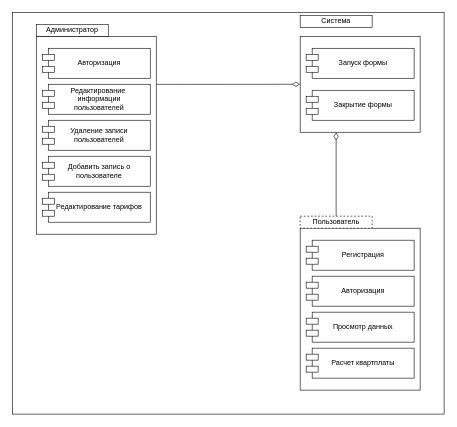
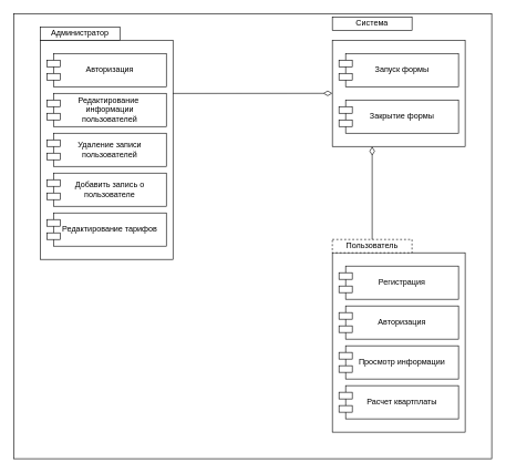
  <mxCell id="0" />
  <mxCell id="1" parent="0" />
  <mxCell id="2" value="" style="rounded=0;whiteSpace=wrap;html=1;" vertex="1" parent="1"><mxGeometry x="20" y="20" width="720" height="670" as="geometry" /></mxCell>
  <mxCell id="3" value="" style="rounded=0;whiteSpace=wrap;html=1;" vertex="1" parent="1"><mxGeometry x="500" y="60" width="200" height="160" as="geometry" /></mxCell>
  <mxCell id="4" value="" style="rounded=0;whiteSpace=wrap;html=1;" vertex="1" parent="1"><mxGeometry x="60" y="60" width="200" height="330" as="geometry" /></mxCell>
  <mxCell id="5" value="" style="rounded=0;whiteSpace=wrap;html=1;" vertex="1" parent="1"><mxGeometry x="500" y="380" width="200" height="270" as="geometry" /></mxCell>
  <mxCell id="6" value="Администратор" style="rounded=0;whiteSpace=wrap;html=1;" vertex="1" parent="1"><mxGeometry x="60" y="40" width="120" height="20" as="geometry" /></mxCell>
  <mxCell id="7" value="Система" style="rounded=0;whiteSpace=wrap;html=1;" vertex="1" parent="1"><mxGeometry x="500" y="25" width="120" height="20" as="geometry" /></mxCell>
  <mxCell id="8" value="Пользователь" style="rounded=0;whiteSpace=wrap;html=1;dashed=1;" vertex="1" parent="1"><mxGeometry x="500" y="360" width="120" height="20" as="geometry" /></mxCell>
  <mxCell id="9" value="Запуск формы" style="rounded=0;whiteSpace=wrap;html=1;" vertex="1" parent="1"><mxGeometry x="520" y="80" width="170" height="50" as="geometry" /></mxCell>
  <mxCell id="10" value="" style="rounded=0;whiteSpace=wrap;html=1;" vertex="1" parent="1"><mxGeometry x="510" y="90" width="20" height="10" as="geometry" /></mxCell>
  <mxCell id="11" value="" style="rounded=0;whiteSpace=wrap;html=1;" vertex="1" parent="1"><mxGeometry x="510" y="110" width="20" height="10" as="geometry" /></mxCell>
  <mxCell id="12" value="Закрытие формы" style="rounded=0;whiteSpace=wrap;html=1;" vertex="1" parent="1"><mxGeometry x="520" y="150" width="170" height="50" as="geometry" /></mxCell>
  <mxCell id="13" value="" style="rounded=0;whiteSpace=wrap;html=1;" vertex="1" parent="1"><mxGeometry x="510" y="160" width="20" height="10" as="geometry" /></mxCell>
  <mxCell id="14" value="" style="rounded=0;whiteSpace=wrap;html=1;" vertex="1" parent="1"><mxGeometry x="510" y="180" width="20" height="10" as="geometry" /></mxCell>
  <mxCell id="15" value="Авторизация" style="rounded=0;whiteSpace=wrap;html=1;" vertex="1" parent="1"><mxGeometry x="80" y="80" width="170" height="50" as="geometry" /></mxCell>
  <mxCell id="16" value="" style="rounded=0;whiteSpace=wrap;html=1;" vertex="1" parent="1"><mxGeometry x="70" y="90" width="20" height="10" as="geometry" /></mxCell>
  <mxCell id="17" value="" style="rounded=0;whiteSpace=wrap;html=1;" vertex="1" parent="1"><mxGeometry x="70" y="110" width="20" height="10" as="geometry" /></mxCell>
  <mxCell id="18" value="&amp;nbsp; &amp;nbsp; &amp;nbsp; Редактирование&amp;nbsp; &amp;nbsp; &amp;nbsp; &amp;nbsp;&lt;br&gt;информации &lt;br&gt;пользователей" style="rounded=0;whiteSpace=wrap;html=1;" vertex="1" parent="1"><mxGeometry x="80" y="140" width="170" height="50" as="geometry" /></mxCell>
  <mxCell id="19" value="" style="rounded=0;whiteSpace=wrap;html=1;" vertex="1" parent="1"><mxGeometry x="70" y="150" width="20" height="10" as="geometry" /></mxCell>
  <mxCell id="20" value="" style="rounded=0;whiteSpace=wrap;html=1;" vertex="1" parent="1"><mxGeometry x="70" y="170" width="20" height="10" as="geometry" /></mxCell>
  <mxCell id="21" value="Регистрация" style="rounded=0;whiteSpace=wrap;html=1;" vertex="1" parent="1"><mxGeometry x="520" y="400" width="170" height="50" as="geometry" /></mxCell>
  <mxCell id="22" value="" style="rounded=0;whiteSpace=wrap;html=1;" vertex="1" parent="1"><mxGeometry x="510" y="410" width="20" height="10" as="geometry" /></mxCell>
  <mxCell id="23" value="" style="rounded=0;whiteSpace=wrap;html=1;" vertex="1" parent="1"><mxGeometry x="510" y="430" width="20" height="10" as="geometry" /></mxCell>
  <mxCell id="24" value="Авторизация" style="rounded=0;whiteSpace=wrap;html=1;" vertex="1" parent="1"><mxGeometry x="520" y="460" width="170" height="50" as="geometry" /></mxCell>
  <mxCell id="25" value="" style="rounded=0;whiteSpace=wrap;html=1;" vertex="1" parent="1"><mxGeometry x="510" y="470" width="20" height="10" as="geometry" /></mxCell>
  <mxCell id="26" value="" style="rounded=0;whiteSpace=wrap;html=1;" vertex="1" parent="1"><mxGeometry x="510" y="490" width="20" height="10" as="geometry" /></mxCell>
  <mxCell id="27" value="Удаление записи пользователей" style="rounded=0;whiteSpace=wrap;html=1;" vertex="1" parent="1"><mxGeometry x="80" y="200" width="170" height="50" as="geometry" /></mxCell>
  <mxCell id="28" value="" style="rounded=0;whiteSpace=wrap;html=1;" vertex="1" parent="1"><mxGeometry x="70" y="210" width="20" height="10" as="geometry" /></mxCell>
  <mxCell id="29" value="" style="rounded=0;whiteSpace=wrap;html=1;" vertex="1" parent="1"><mxGeometry x="70" y="230" width="20" height="10" as="geometry" /></mxCell>
  <mxCell id="30" value="Добавить запись о пользователе" style="rounded=0;whiteSpace=wrap;html=1;" vertex="1" parent="1"><mxGeometry x="80" y="260" width="170" height="50" as="geometry" /></mxCell>
  <mxCell id="31" value="" style="rounded=0;whiteSpace=wrap;html=1;" vertex="1" parent="1"><mxGeometry x="70" y="270" width="20" height="10" as="geometry" /></mxCell>
  <mxCell id="32" value="" style="rounded=0;whiteSpace=wrap;html=1;" vertex="1" parent="1"><mxGeometry x="70" y="290" width="20" height="10" as="geometry" /></mxCell>
  <mxCell id="33" value="Редактирование тарифов" style="rounded=0;whiteSpace=wrap;html=1;" vertex="1" parent="1"><mxGeometry x="80" y="320" width="170" height="50" as="geometry" /></mxCell>
  <mxCell id="34" value="" style="rounded=0;whiteSpace=wrap;html=1;" vertex="1" parent="1"><mxGeometry x="70" y="330" width="20" height="10" as="geometry" /></mxCell>
  <mxCell id="35" value="" style="rounded=0;whiteSpace=wrap;html=1;" vertex="1" parent="1"><mxGeometry x="70" y="350" width="20" height="10" as="geometry" /></mxCell>
- <mxCell id="36" value="Просмотр данных" style="rounded=0;whiteSpace=wrap;html=1;" vertex="1" parent="1"><mxGeometry x="520" y="520" width="170" height="50" as="geometry" /></mxCell>
+ <mxCell id="36" value="Просмотр информации" style="rounded=0;whiteSpace=wrap;html=1;" vertex="1" parent="1"><mxGeometry x="520" y="520" width="170" height="50" as="geometry" /></mxCell>
  <mxCell id="37" value="" style="rounded=0;whiteSpace=wrap;html=1;" vertex="1" parent="1"><mxGeometry x="510" y="530" width="20" height="10" as="geometry" /></mxCell>
  <mxCell id="38" value="" style="rounded=0;whiteSpace=wrap;html=1;" vertex="1" parent="1"><mxGeometry x="510" y="550" width="20" height="10" as="geometry" /></mxCell>
  <mxCell id="39" value="Расчет квартплаты" style="rounded=0;whiteSpace=wrap;html=1;" vertex="1" parent="1"><mxGeometry x="520" y="580" width="170" height="50" as="geometry" /></mxCell>
  <mxCell id="40" value="" style="rounded=0;whiteSpace=wrap;html=1;" vertex="1" parent="1"><mxGeometry x="510" y="590" width="20" height="10" as="geometry" /></mxCell>
  <mxCell id="41" value="" style="rounded=0;whiteSpace=wrap;html=1;" vertex="1" parent="1"><mxGeometry x="510" y="610" width="20" height="10" as="geometry" /></mxCell>
  <mxCell id="42" value="" style="endArrow=diamondThin;html=1;rounded=0;exitX=0.5;exitY=0;exitDx=0;exitDy=0;endFill=0;strokeWidth=1;endSize=11;" edge="1" parent="1" source="8"><mxGeometry width="50" height="50" relative="1" as="geometry"><mxPoint x="480" y="390" as="sourcePoint" /><mxPoint x="560" y="220" as="targetPoint" /></mxGeometry></mxCell>
  <mxCell id="43" value="" style="endArrow=diamondThin;html=1;rounded=0;exitX=0.999;exitY=0.243;exitDx=0;exitDy=0;entryX=0;entryY=0.5;entryDx=0;entryDy=0;exitPerimeter=0;endFill=0;endSize=11;" edge="1" parent="1" source="4" target="3"><mxGeometry width="50" height="50" relative="1" as="geometry"><mxPoint x="480" y="390" as="sourcePoint" /><mxPoint x="530" y="340" as="targetPoint" /></mxGeometry></mxCell>
